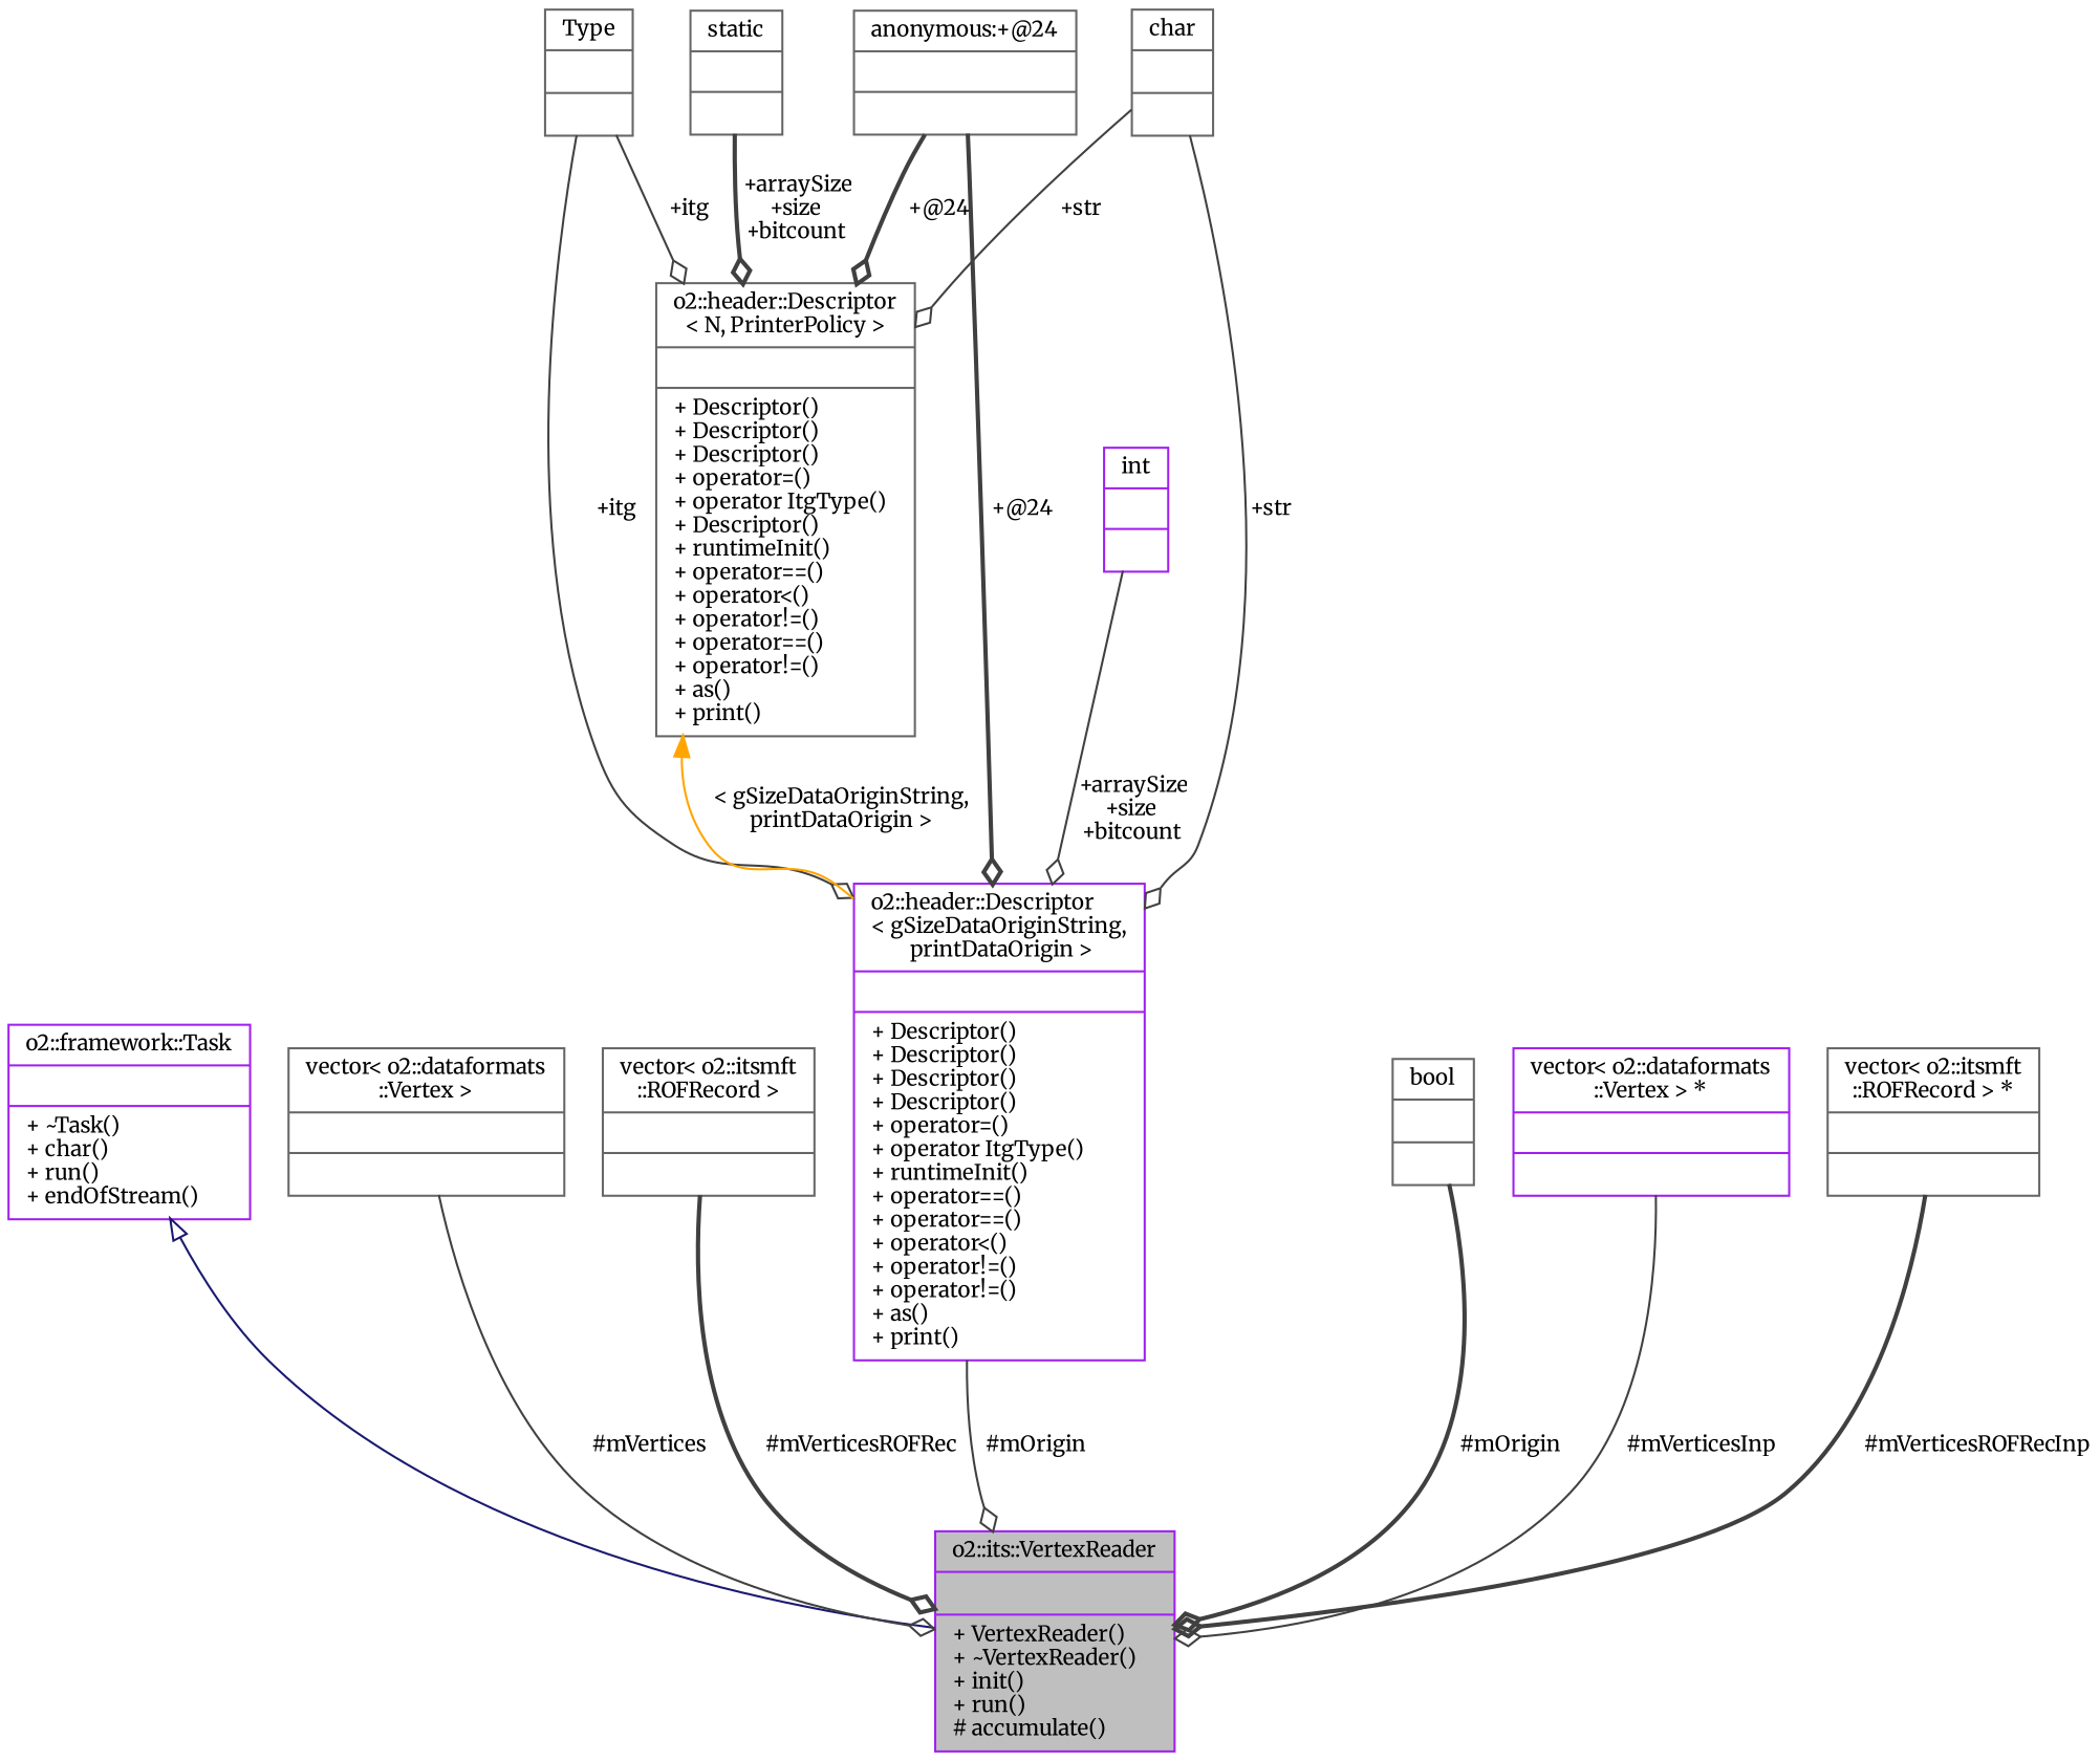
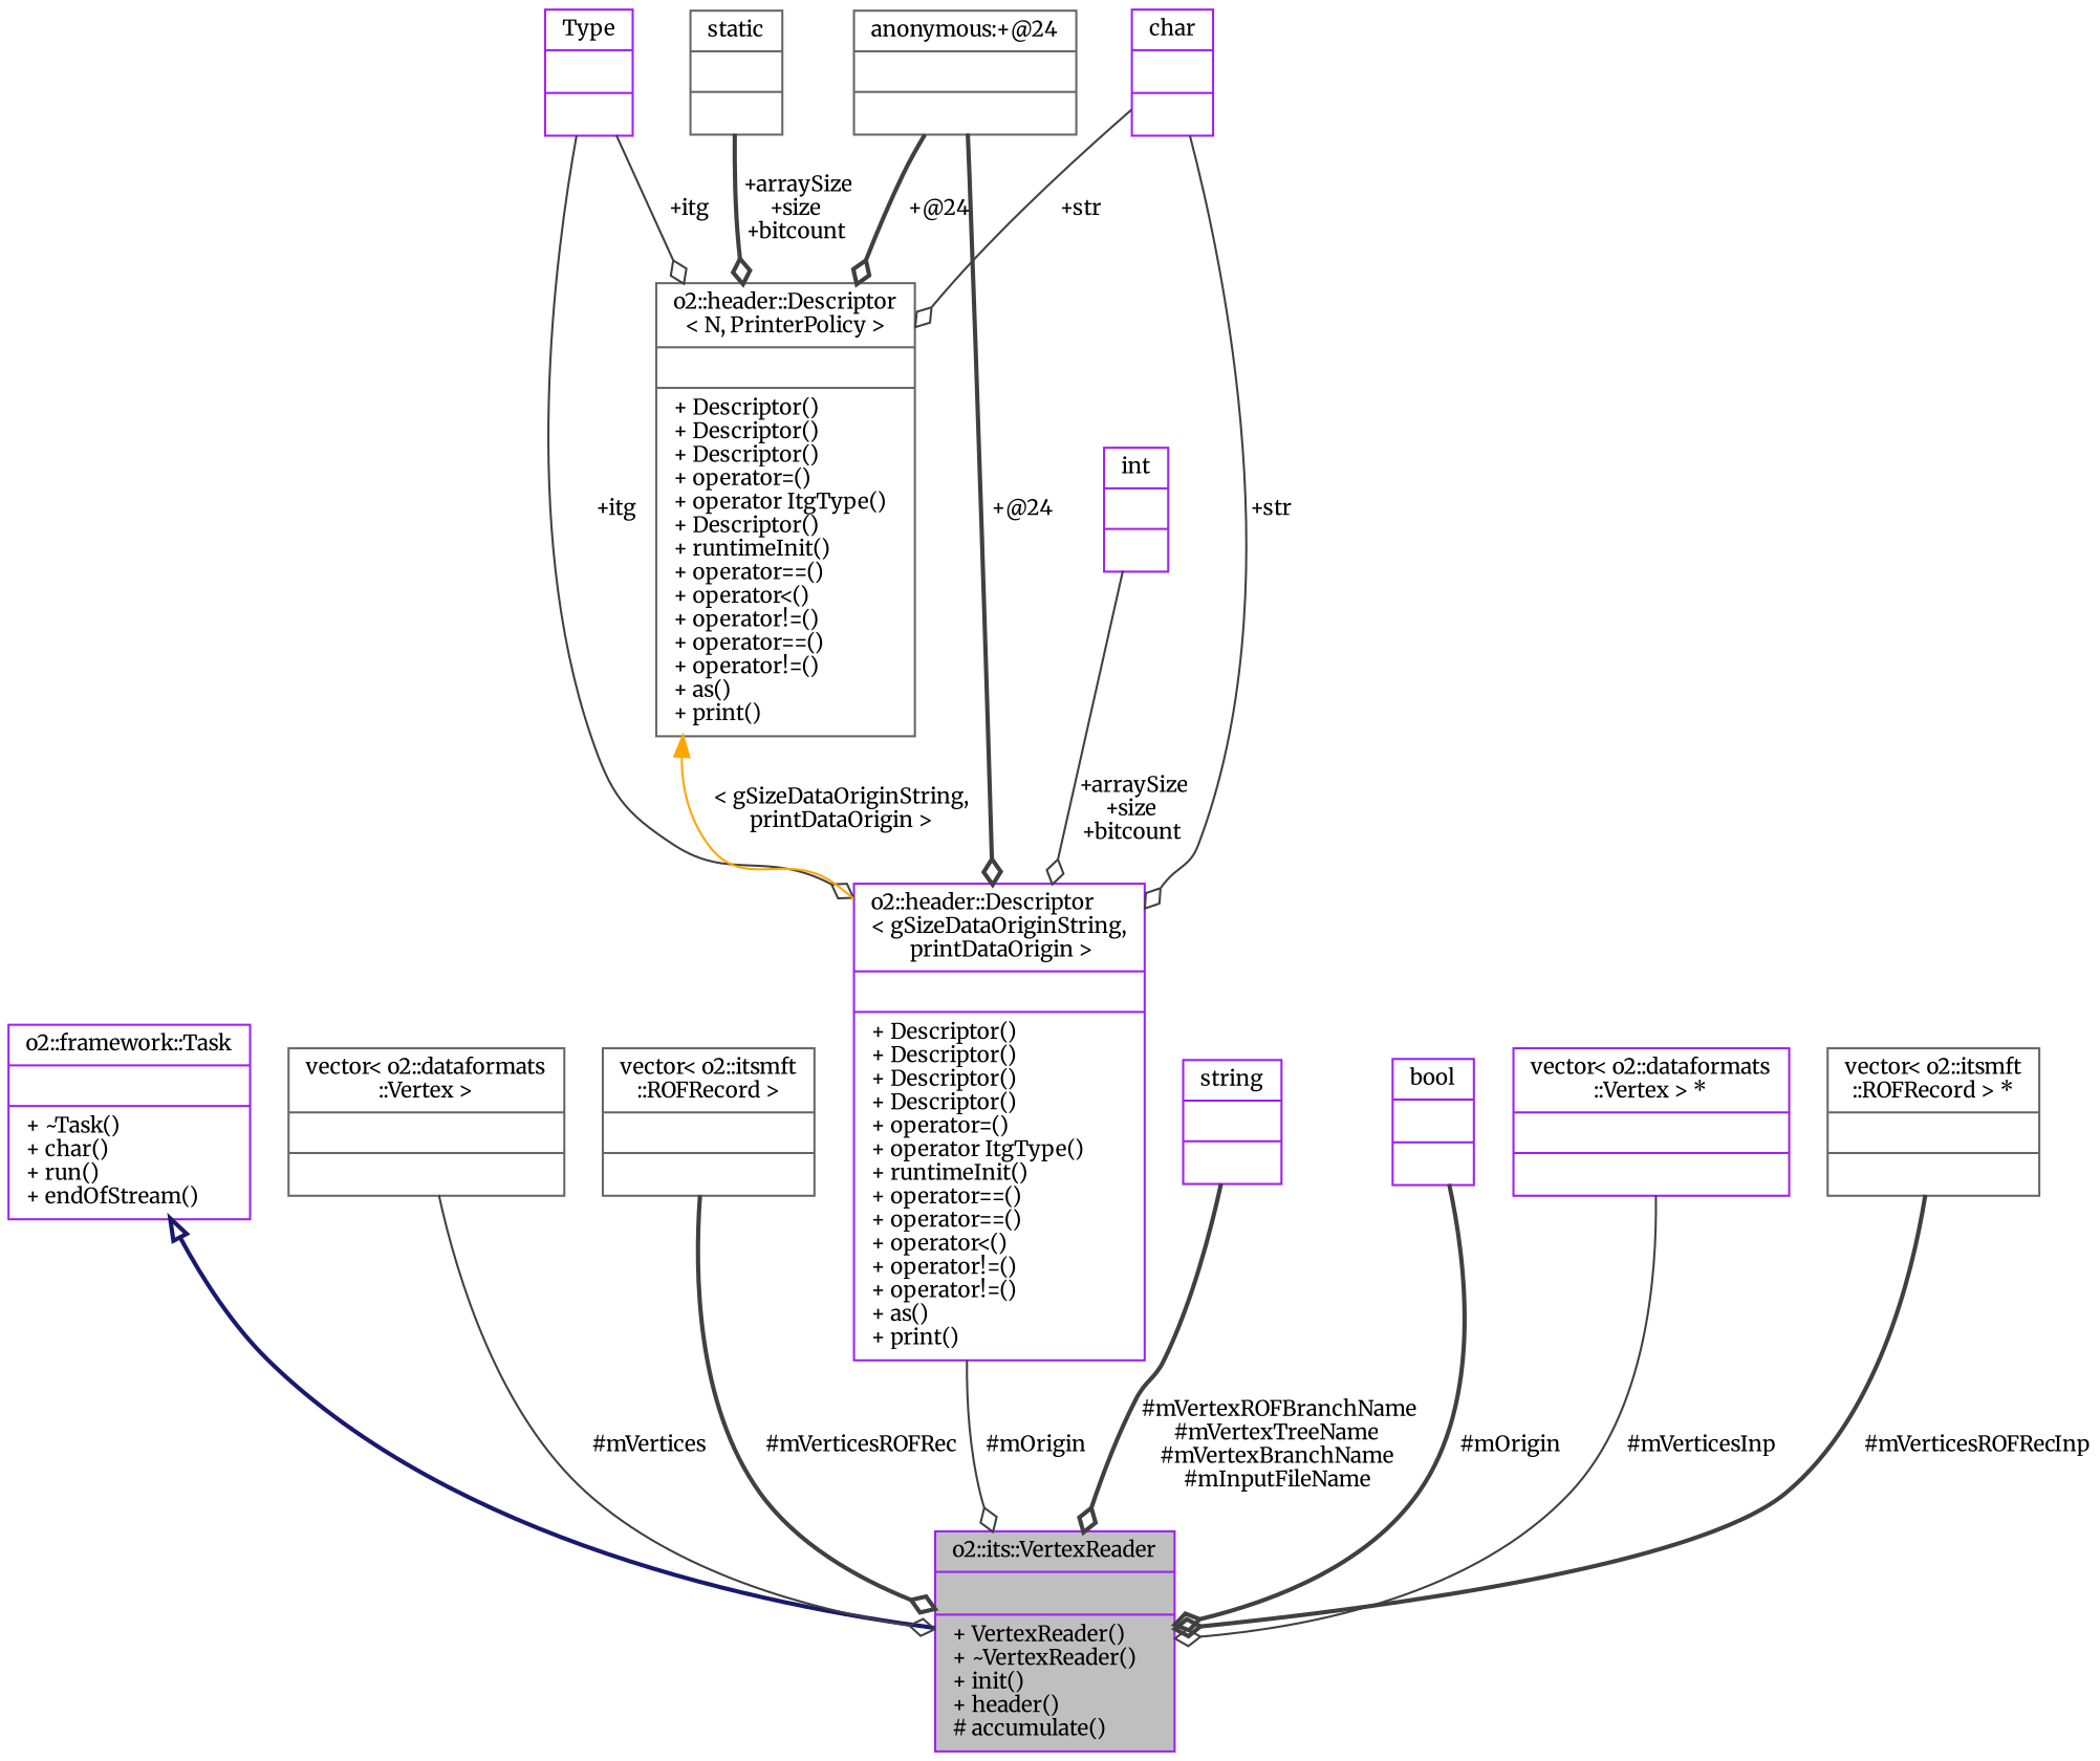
  digraph {
    fontname=Merriweather
    node [color=gray40 fontname=Merriweather fontsize=10 shape=record]
    edge [color=grey25 fontname=Merriweather fontsize=10 labelfontname=Helvetica labelfontsize=10 style=solid arrowhead=odiamond]
-   n1 [color=purple fillcolor=grey75 fontcolor=black height=0.2 label="{o2::its::VertexReader\n||+ VertexReader()\l+ ~VertexReader()\l+ init()\l+ run()\l# accumulate()\l}" style=filled width=0.4]
+   n1 [color=purple fillcolor=grey75 fontcolor=black height=0.2 label="{o2::its::VertexReader\n||+ VertexReader()\l+ ~VertexReader()\l+ init()\l+ header()\l# accumulate()\l}" style=filled width=0.4]
    n2 [color=purple height=0.2 label="{o2::framework::Task\n||+ ~Task()\l+ char()\l+ run()\l+ endOfStream()\l}" width=0.4]
    n3 [height=0.2 label="{vector\< o2::dataformats\l::Vertex \>\n||}" width=0.4]
    n4 [height=0.2 label="{vector\< o2::itsmft\l::ROFRecord \>\n||}" width=0.4]
    n5 [color=purple height=0.2 label="{o2::header::Descriptor\l\< gSizeDataOriginString,\l printDataOrigin \>\n||+ Descriptor()\l+ Descriptor()\l+ Descriptor()\l+ Descriptor()\l+ operator=()\l+ operator ItgType()\l+ runtimeInit()\l+ operator==()\l+ operator==()\l+ operator\<()\l+ operator!=()\l+ operator!=()\l+ as()\l+ print()\l}" width=0.4]
-   n6 [height=0.2 label="{Type\n||}" width=0.4]
+   n6 [color=purple height=0.2 label="{Type\n||}" width=0.4]
    n7 [height=0.2 label="{o2::header::Descriptor\l\< N, PrinterPolicy \>\n||+ Descriptor()\l+ Descriptor()\l+ Descriptor()\l+ operator=()\l+ operator ItgType()\l+ Descriptor()\l+ runtimeInit()\l+ operator==()\l+ operator\<()\l+ operator!=()\l+ operator==()\l+ operator!=()\l+ as()\l+ print()\l}" width=0.4]
-   n8 [height=0.2 label="{char\n||}" width=0.4]
+   n8 [color=purple height=0.2 label="{char\n||}" width=0.4]
    n9 [color=purple height=0.2 label="{int\n||}" width=0.4]
    n10 [height=0.2 label="{anonymous:+@24\n||}" width=0.4]
    n11 [height=0.2 label="{static\n||}" width=0.4]
-   n13 [height=0.2 label="{bool\n||}" width=0.4]
+   n12 [color=purple height=0.2 label="{string\n||}" width=0.4]
+   n13 [color=purple height=0.2 label="{bool\n||}" width=0.4]
    n14 [color=purple height=0.2 label="{vector\< o2::dataformats\l::Vertex \> *\n||}" width=0.4]
    n15 [height=0.2 label="{vector\< o2::itsmft\l::ROFRecord \> *\n||}" width=0.4]
-   n2 -> n1 [arrowtail=onormal color=midnightblue dir=back arrowhead=""]
+   n2 -> n1 [arrowtail=onormal color=midnightblue dir=back style=bold arrowhead=""]
    n3 -> n1 [label=" #mVertices"]
    n4 -> n1 [label=" #mVerticesROFRec" style=bold]
    n5 -> n1 [label=" #mOrigin"]
    n6 -> n5 [label=" +itg"]
    n6 -> n7 [label=" +itg"]
    n7 -> n5 [color=orange dir=back label=" \< gSizeDataOriginString,\l printDataOrigin \>" arrowhead=""]
    n8 -> n5 [label=" +str"]
    n8 -> n7 [label=" +str"]
    n9 -> n5 [label=" +arraySize\n+size\n+bitcount"]
    n10 -> n5 [label=" +@24" style=bold]
    n10 -> n7 [label=" +@24" style=bold]
    n11 -> n7 [label=" +arraySize\n+size\n+bitcount" style=bold]
+   n12 -> n1 [label=" #mVertexROFBranchName\n#mVertexTreeName\n#mVertexBranchName\n#mInputFileName" style=bold]
    n13 -> n1 [label=" #mOrigin" style=bold]
    n14 -> n1 [label=" #mVerticesInp"]
    n15 -> n1 [label=" #mVerticesROFRecInp" style=bold]
  }
